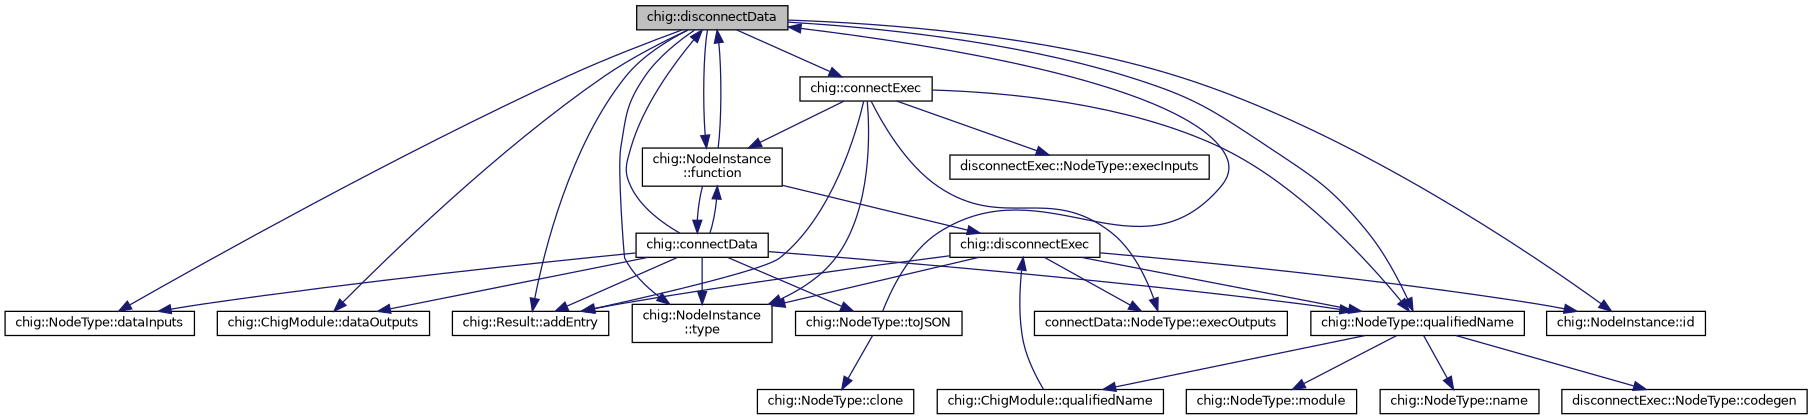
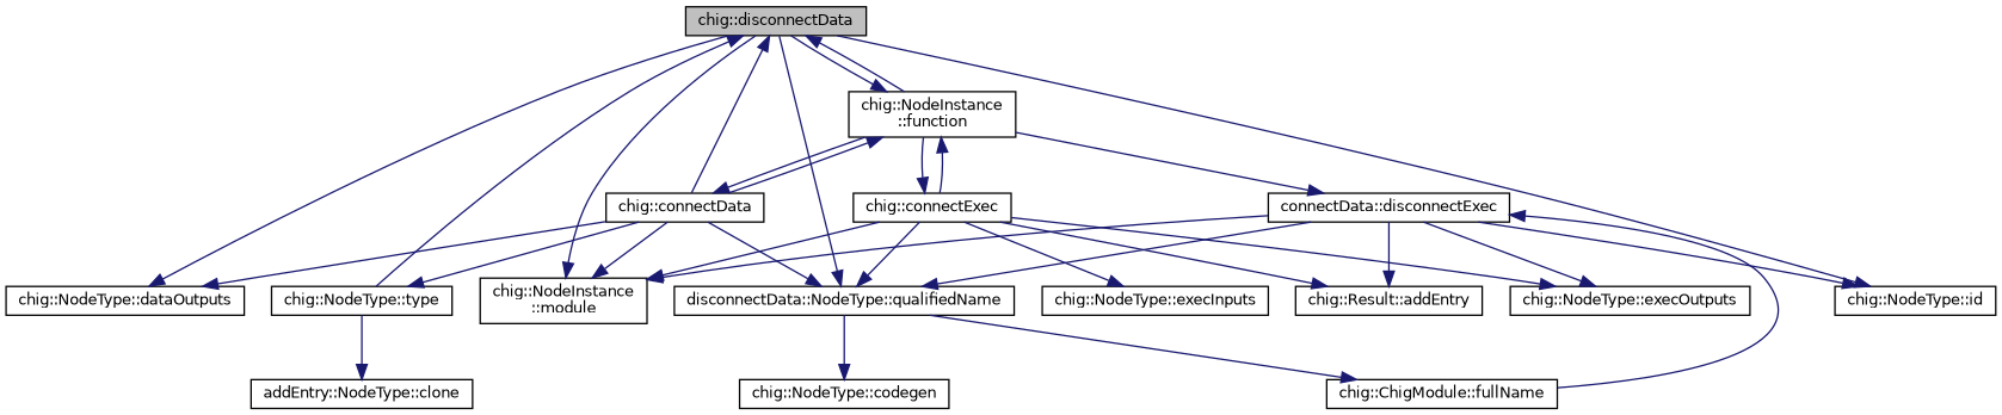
  digraph {
    rankdir=TB
    node [color=black fillcolor=white fontname=Helvetica fontsize=10 shape=record style=filled]
    edge [color=midnightblue fontname=Helvetica fontsize=10 labelfontname=Helvetica labelfontsize=10 style=solid]
    n1 [fillcolor=grey75 fontcolor=black height=0.2 label="chig::disconnectData" width=0.4]
    n2 [height=0.2 label="chig::Result::addEntry" width=0.4]
-   n3 [height=0.2 label="chig::NodeType::dataInputs" width=0.4]
-   n4 [height=0.2 label="chig::ChigModule::dataOutputs" width=0.4]
+   n4 [height=0.2 label="chig::NodeType::dataOutputs" width=0.4]
    n5 [height=0.2 label="chig::NodeInstance\l::function" width=0.4]
-   n6 [height=0.2 label="chig::NodeType::qualifiedName" width=0.4]
-   n7 [height=0.2 label="chig::NodeInstance\l::type" width=0.4]
-   n8 [height=0.2 label="chig::NodeInstance::id" width=0.4]
+   n6 [height=0.2 label="disconnectData::NodeType::qualifiedName" width=0.4]
+   n7 [height=0.2 label="chig::NodeInstance\l::module" width=0.4]
+   n8 [height=0.2 label="chig::NodeType::id" width=0.4]
    n9 [height=0.2 label="chig::connectData" width=0.4]
    n10 [height=0.2 label="chig::connectExec" width=0.4]
-   n11 [height=0.2 label="chig::disconnectExec" width=0.4]
-   n12 [height=0.2 label="chig::NodeType::module" width=0.4]
-   n13 [height=0.2 label="chig::ChigModule::qualifiedName" width=0.4]
-   n14 [height=0.2 label="chig::NodeType::name" width=0.4]
-   n15 [height=0.2 label="disconnectExec::NodeType::codegen" width=0.4]
-   n16 [height=0.2 label="chig::NodeType::toJSON" width=0.4]
-   n17 [height=0.2 label="chig::NodeType::clone" width=0.4]
-   n18 [height=0.2 label="connectData::NodeType::execOutputs" width=0.4]
-   n19 [height=0.2 label="disconnectExec::NodeType::execInputs" width=0.4]
-   n1 -> n2
-   n1 -> n3
+   n11 [height=0.2 label="connectData::disconnectExec" width=0.4]
+   n13 [height=0.2 label="chig::ChigModule::fullName" width=0.4]
+   n15 [height=0.2 label="chig::NodeType::codegen" width=0.4]
+   n16 [height=0.2 label="chig::NodeType::type" width=0.4]
+   n17 [height=0.2 label="addEntry::NodeType::clone" width=0.4]
+   n18 [height=0.2 label="chig::NodeType::execOutputs" width=0.4]
+   n19 [height=0.2 label="chig::NodeType::execInputs" width=0.4]
    n1 -> n4
    n1 -> n5
    n1 -> n6
    n1 -> n7
    n1 -> n8
    n5 -> n1
    n5 -> n9
-   n1 -> n10
+   n5 -> n10
    n5 -> n11
-   n6 -> n12
    n6 -> n13
-   n6 -> n14
    n6 -> n15
    n9 -> n1
-   n9 -> n2
-   n9 -> n3
    n9 -> n4
    n9 -> n5
    n9 -> n6
    n9 -> n7
    n9 -> n16
    n10 -> n2
    n10 -> n5
    n10 -> n6
    n10 -> n7
    n10 -> n18
    n10 -> n19
    n11 -> n2
    n11 -> n6
    n11 -> n7
    n11 -> n8
    n11 -> n18
    n13 -> n11
    n16 -> n1
    n16 -> n17
  }
